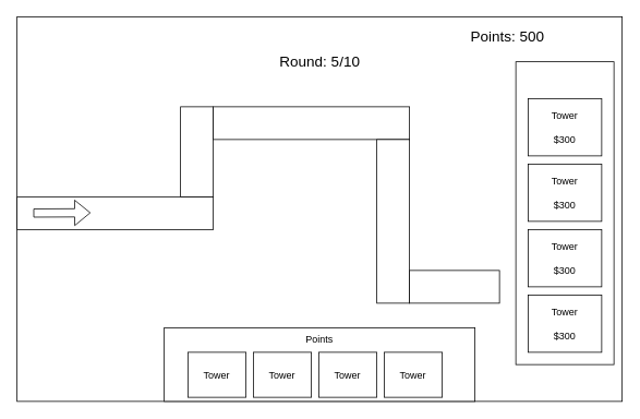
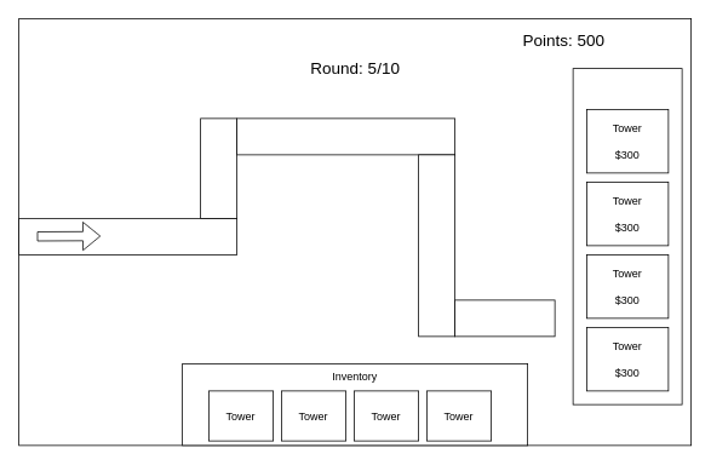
  <mxCell id="0" />
  <mxCell id="1" parent="0" />
  <mxCell id="2" value="" style="rounded=0;whiteSpace=wrap;html=1;" vertex="1" parent="1"><mxGeometry x="20" y="20" width="740" height="470" as="geometry" /></mxCell>
  <mxCell id="3" value="&lt;font style=&quot;font-size: 18px;&quot;&gt;Round: 5/10&lt;br&gt;&lt;/font&gt;" style="text;html=1;align=center;verticalAlign=middle;whiteSpace=wrap;rounded=0;" vertex="1" parent="1"><mxGeometry x="332.5" y="60" width="115" height="30" as="geometry" /></mxCell>
  <mxCell id="4" value="" style="rounded=0;whiteSpace=wrap;html=1;" vertex="1" parent="1"><mxGeometry x="20" y="240" width="240" height="40" as="geometry" /></mxCell>
  <mxCell id="5" value="" style="rounded=0;whiteSpace=wrap;html=1;" vertex="1" parent="1"><mxGeometry x="220" y="130" width="40" height="110" as="geometry" /></mxCell>
  <mxCell id="6" value="" style="rounded=0;whiteSpace=wrap;html=1;" vertex="1" parent="1"><mxGeometry x="260" y="130" width="240" height="40" as="geometry" /></mxCell>
  <mxCell id="7" value="" style="rounded=0;whiteSpace=wrap;html=1;" vertex="1" parent="1"><mxGeometry x="460" y="170" width="40" height="200" as="geometry" /></mxCell>
  <mxCell id="8" value="" style="rounded=0;whiteSpace=wrap;html=1;" vertex="1" parent="1"><mxGeometry x="500" y="330" width="110" height="40" as="geometry" /></mxCell>
  <mxCell id="9" value="" style="rounded=0;whiteSpace=wrap;html=1;" vertex="1" parent="1"><mxGeometry x="630" y="75" width="120" height="370" as="geometry" /></mxCell>
  <mxCell id="10" value="Tower&lt;br&gt;&lt;br&gt;$300" style="rounded=0;whiteSpace=wrap;html=1;" vertex="1" parent="1"><mxGeometry x="645" y="120" width="90" height="70" as="geometry" /></mxCell>
  <mxCell id="11" value="Tower&lt;br&gt;&lt;br&gt;$300" style="rounded=0;whiteSpace=wrap;html=1;" vertex="1" parent="1"><mxGeometry x="645" y="280" width="90" height="70" as="geometry" /></mxCell>
  <mxCell id="12" value="Tower&lt;br&gt;&lt;br&gt;$300" style="rounded=0;whiteSpace=wrap;html=1;" vertex="1" parent="1"><mxGeometry x="645" y="200" width="90" height="70" as="geometry" /></mxCell>
  <mxCell id="13" value="Tower&lt;br&gt;&lt;br&gt;$300" style="rounded=0;whiteSpace=wrap;html=1;" vertex="1" parent="1"><mxGeometry x="645" y="360" width="90" height="70" as="geometry" /></mxCell>
  <mxCell id="14" value="" style="shape=flexArrow;endArrow=classic;html=1;rounded=0;" edge="1" parent="1"><mxGeometry width="50" height="50" relative="1" as="geometry"><mxPoint x="40" y="259.83" as="sourcePoint" /><mxPoint x="110" y="259.497" as="targetPoint" /></mxGeometry></mxCell>
  <mxCell id="15" value="&lt;font style=&quot;font-size: 18px;&quot;&gt;Points: 500&lt;br&gt;&lt;/font&gt;" style="text;html=1;align=center;verticalAlign=middle;whiteSpace=wrap;rounded=0;" vertex="1" parent="1"><mxGeometry x="565" y="30" width="110" height="30" as="geometry" /></mxCell>
  <mxCell id="16" value="" style="rounded=0;whiteSpace=wrap;html=1;" vertex="1" parent="1"><mxGeometry x="200" y="400" width="380" height="90" as="geometry" /></mxCell>
  <mxCell id="17" value="Tower" style="rounded=0;whiteSpace=wrap;html=1;" vertex="1" parent="1"><mxGeometry x="229.29" y="430" width="70.71" height="55" as="geometry" /></mxCell>
  <mxCell id="18" value="Tower" style="rounded=0;whiteSpace=wrap;html=1;" vertex="1" parent="1"><mxGeometry x="389.29" y="430" width="70.71" height="55" as="geometry" /></mxCell>
  <mxCell id="19" value="Tower" style="rounded=0;whiteSpace=wrap;html=1;" vertex="1" parent="1"><mxGeometry x="309.29" y="430" width="70.71" height="55" as="geometry" /></mxCell>
  <mxCell id="20" value="Tower" style="rounded=0;whiteSpace=wrap;html=1;" vertex="1" parent="1"><mxGeometry x="469.29" y="430" width="70.71" height="55" as="geometry" /></mxCell>
- <mxCell id="21" value="Points" style="text;html=1;align=center;verticalAlign=middle;whiteSpace=wrap;rounded=0;" vertex="1" parent="1"><mxGeometry x="360" y="400" width="60" height="30" as="geometry" /></mxCell>
+ <mxCell id="21" value="Inventory" style="text;html=1;align=center;verticalAlign=middle;whiteSpace=wrap;rounded=0;" vertex="1" parent="1"><mxGeometry x="360" y="400" width="60" height="30" as="geometry" /></mxCell>
